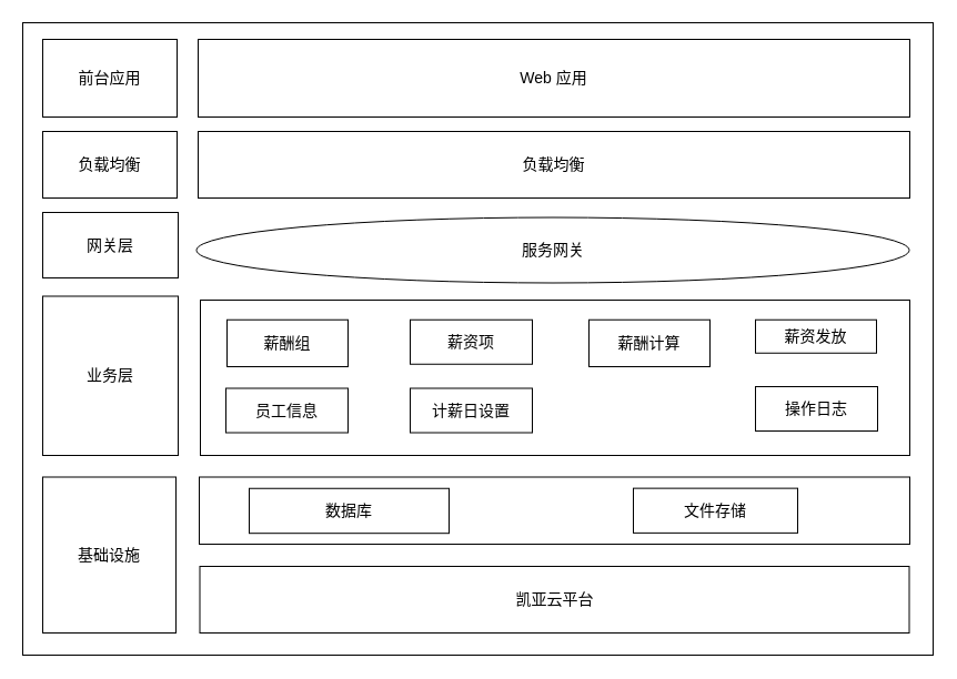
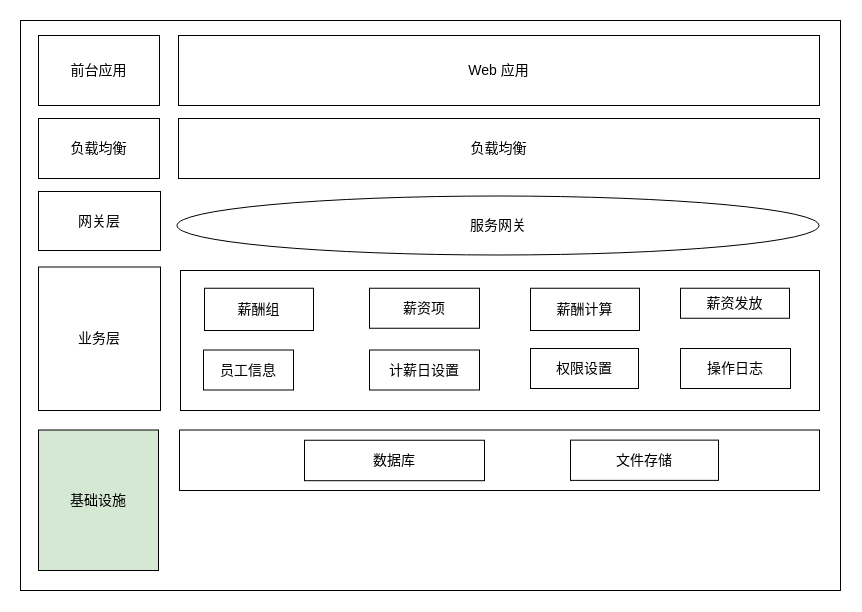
  <mxCell id="0" />
  <mxCell id="1" parent="0" />
  <mxCell id="2" value="" style="rounded=0;whiteSpace=wrap;html=1;fontSize=13;labelBorderColor=none;noLabel=1;fillColor=none;labelBackgroundColor=none;" parent="1" vertex="1"><mxGeometry x="20" y="20" width="820" height="570" as="geometry" /></mxCell>
  <mxCell id="3" value="业务层" style="rounded=0;whiteSpace=wrap;html=1;fontSize=14;labelBackgroundColor=none;" parent="1" vertex="1"><mxGeometry x="38" y="266.5" width="122" height="143.5" as="geometry" /></mxCell>
  <mxCell id="4" value="" style="rounded=0;whiteSpace=wrap;html=1;fontSize=14;labelBackgroundColor=none;" parent="1" vertex="1"><mxGeometry x="180" y="270" width="639" height="140" as="geometry" /></mxCell>
- <mxCell id="5" value="基础设施" style="rounded=0;whiteSpace=wrap;html=1;fontSize=14;labelBackgroundColor=none;" parent="1" vertex="1"><mxGeometry x="38" y="429.5" width="120" height="140.5" as="geometry" /></mxCell>
+ <mxCell id="5" value="基础设施" style="rounded=0;whiteSpace=wrap;html=1;fontSize=14;labelBackgroundColor=none;fillColor=#d5e8d4;" parent="1" vertex="1"><mxGeometry x="38" y="429.5" width="120" height="140.5" as="geometry" /></mxCell>
  <mxCell id="6" value="" style="rounded=0;whiteSpace=wrap;html=1;fontSize=14;labelBackgroundColor=none;" parent="1" vertex="1"><mxGeometry x="179" y="429.5" width="640" height="60.5" as="geometry" /></mxCell>
  <mxCell id="7" value="Web 应用" style="rounded=0;whiteSpace=wrap;html=1;fontSize=14;labelBackgroundColor=none;" parent="1" vertex="1"><mxGeometry x="178" y="35" width="641" height="70" as="geometry" /></mxCell>
  <mxCell id="8" value="前台应用" style="rounded=0;whiteSpace=wrap;html=1;fontSize=14;labelBackgroundColor=none;" parent="1" vertex="1"><mxGeometry x="38" y="35" width="121" height="70" as="geometry" /></mxCell>
  <mxCell id="9" value="服务网关" style="ellipse;whiteSpace=wrap;html=1;fontSize=14;labelBackgroundColor=none;" parent="1" vertex="1"><mxGeometry x="176.5" y="195.5" width="642" height="59" as="geometry" /></mxCell>
  <mxCell id="10" value="网关层" style="rounded=0;whiteSpace=wrap;html=1;fontSize=14;labelBackgroundColor=none;" parent="1" vertex="1"><mxGeometry x="38" y="191" width="122" height="59" as="geometry" /></mxCell>
- <mxCell id="11" value="凯亚云平台" style="rounded=0;whiteSpace=wrap;html=1;fontFamily=Helvetica;fontSize=14;labelBackgroundColor=none;" parent="1" vertex="1"><mxGeometry x="179.5" y="510" width="639" height="60" as="geometry" /></mxCell>
  <mxCell id="12" value="薪资项" style="rounded=0;whiteSpace=wrap;html=1;fontFamily=Helvetica;fontSize=14;labelBackgroundColor=none;" parent="1" vertex="1"><mxGeometry x="369" y="287.75" width="110" height="40" as="geometry" /></mxCell>
  <mxCell id="13" value="薪酬组" style="rounded=0;whiteSpace=wrap;html=1;fontFamily=Helvetica;fontSize=14;labelBackgroundColor=none;" parent="1" vertex="1"><mxGeometry x="204" y="287.75" width="109" height="42.25" as="geometry" /></mxCell>
  <mxCell id="14" value="计薪日设置" style="rounded=0;whiteSpace=wrap;html=1;fontFamily=Helvetica;fontSize=14;labelBackgroundColor=none;" parent="1" vertex="1"><mxGeometry x="369" y="349.5" width="110" height="40" as="geometry" /></mxCell>
  <mxCell id="15" value="操作日志" style="rounded=0;whiteSpace=wrap;html=1;fontFamily=Helvetica;fontSize=14;labelBackgroundColor=none;" parent="1" vertex="1"><mxGeometry x="680" y="348" width="110" height="40" as="geometry" /></mxCell>
+ <mxCell id="16" value="权限设置" style="rounded=0;whiteSpace=wrap;html=1;fontFamily=Helvetica;fontSize=14;labelBackgroundColor=none;" parent="1" vertex="1"><mxGeometry x="530" y="348" width="108" height="40" as="geometry" /></mxCell>
  <mxCell id="17" value="负载均衡" style="rounded=0;whiteSpace=wrap;html=1;fontSize=14;labelBackgroundColor=none;" parent="1" vertex="1"><mxGeometry x="38" y="118" width="121" height="60" as="geometry" /></mxCell>
  <mxCell id="18" value="负载均衡" style="rounded=0;whiteSpace=wrap;html=1;fontSize=14;labelBackgroundColor=none;" parent="1" vertex="1"><mxGeometry x="178" y="118" width="641" height="60" as="geometry" /></mxCell>
- <mxCell id="19" value="数据库" style="rounded=0;whiteSpace=wrap;html=1;fontFamily=Helvetica;fontSize=14;labelBackgroundColor=none;" parent="1" vertex="1"><mxGeometry x="224" y="439.75" width="180" height="40.44" as="geometry" /></mxCell>
+ <mxCell id="19" value="数据库" style="rounded=0;whiteSpace=wrap;html=1;fontFamily=Helvetica;fontSize=14;labelBackgroundColor=none;" parent="1" vertex="1"><mxGeometry x="304" y="439.75" width="180" height="40.44" as="geometry" /></mxCell>
  <mxCell id="20" value="文件存储" style="rounded=0;whiteSpace=wrap;html=1;fontFamily=Helvetica;fontSize=14;labelBackgroundColor=none;" parent="1" vertex="1"><mxGeometry x="570" y="439.63" width="148" height="40.25" as="geometry" /></mxCell>
  <mxCell id="21" value="薪酬计算" style="rounded=0;whiteSpace=wrap;html=1;fontFamily=Helvetica;fontSize=14;labelBackgroundColor=none;" parent="1" vertex="1"><mxGeometry x="530" y="287.75" width="109" height="42.25" as="geometry" /></mxCell>
  <mxCell id="22" value="薪资发放" style="rounded=0;whiteSpace=wrap;html=1;fontFamily=Helvetica;fontSize=14;labelBackgroundColor=none;" parent="1" vertex="1"><mxGeometry x="680" y="287.75" width="109" height="30" as="geometry" /></mxCell>
- <mxCell id="23" value="员工信息" style="rounded=0;whiteSpace=wrap;html=1;fontFamily=Helvetica;fontSize=14;labelBackgroundColor=none;" parent="1" vertex="1"><mxGeometry x="203" y="349.5" width="110" height="40" as="geometry" /></mxCell>
+ <mxCell id="23" value="员工信息" style="rounded=0;whiteSpace=wrap;html=1;fontFamily=Helvetica;fontSize=14;labelBackgroundColor=none;" parent="1" vertex="1"><mxGeometry x="203" y="349.5" width="90" height="40" as="geometry" /></mxCell>
